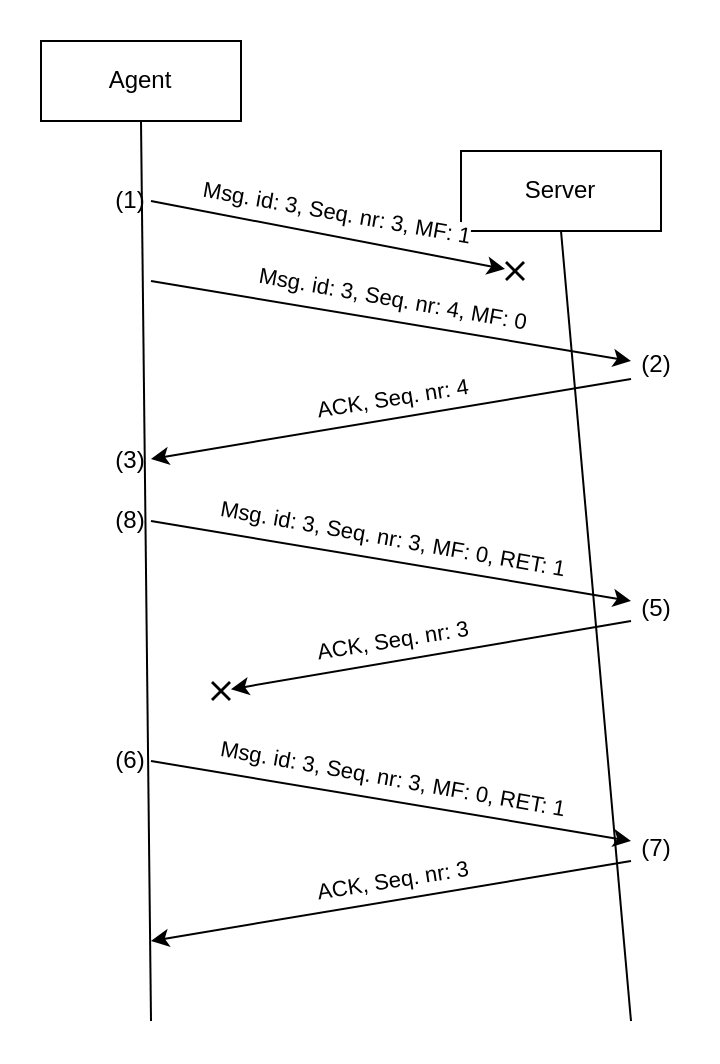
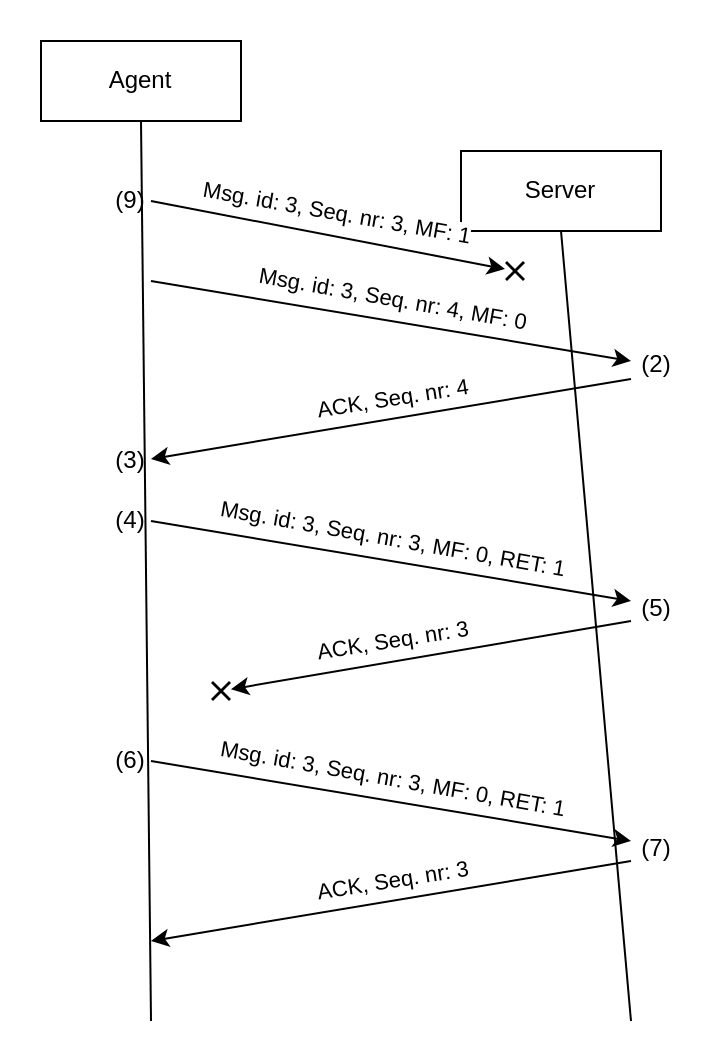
  <mxCell id="0" />
  <mxCell id="1" parent="0" />
  <mxCell id="2" value="Agent" style="rounded=0;whiteSpace=wrap;html=1;" parent="1" vertex="1"><mxGeometry x="20" y="20" width="100" height="40" as="geometry" /></mxCell>
  <mxCell id="3" value="Server" style="rounded=0;whiteSpace=wrap;html=1;" parent="1" vertex="1"><mxGeometry x="230" y="75" width="100" height="40" as="geometry" /></mxCell>
  <mxCell id="4" value="" style="endArrow=none;html=1;rounded=0;exitX=0.5;exitY=1;exitDx=0;exitDy=0;" parent="1" source="2" edge="1"><mxGeometry width="50" height="50" relative="1" as="geometry"><mxPoint x="245" y="230" as="sourcePoint" /><mxPoint x="75" y="510" as="targetPoint" /></mxGeometry></mxCell>
  <mxCell id="5" value="" style="endArrow=none;html=1;rounded=0;exitX=0.5;exitY=1;exitDx=0;exitDy=0;" parent="1" source="3" edge="1"><mxGeometry width="50" height="50" relative="1" as="geometry"><mxPoint x="245" y="230" as="sourcePoint" /><mxPoint x="315" y="510" as="targetPoint" /></mxGeometry></mxCell>
- <mxCell id="6" value="(1)" style="text;html=1;align=center;verticalAlign=middle;whiteSpace=wrap;rounded=0;" parent="1" vertex="1"><mxGeometry x="55" y="90" width="20" height="20" as="geometry" /></mxCell>
+ <mxCell id="6" value="(9)" style="text;html=1;align=center;verticalAlign=middle;whiteSpace=wrap;rounded=0;" parent="1" vertex="1"><mxGeometry x="55" y="90" width="20" height="20" as="geometry" /></mxCell>
  <mxCell id="7" value="" style="endArrow=classic;html=1;rounded=0;" parent="1" edge="1"><mxGeometry width="50" height="50" relative="1" as="geometry"><mxPoint x="315" y="189" as="sourcePoint" /><mxPoint x="75" y="229" as="targetPoint" /></mxGeometry></mxCell>
  <mxCell id="8" value="ACK, Seq. nr: 4" style="edgeLabel;html=1;align=center;verticalAlign=middle;resizable=0;points=[];rotation=351;" parent="1" vertex="1" connectable="0"><mxGeometry x="195" y="198.997" as="geometry" /></mxCell>
  <mxCell id="9" value="" style="endArrow=classic;html=1;rounded=0;" edge="1" parent="1" target="11"><mxGeometry width="50" height="50" relative="1" as="geometry"><mxPoint x="75" y="100" as="sourcePoint" /><mxPoint x="315" y="140" as="targetPoint" /></mxGeometry></mxCell>
  <mxCell id="10" value="Msg. id: 3, Seq. nr: 3, MF: 1" style="edgeLabel;html=1;align=center;verticalAlign=middle;resizable=0;points=[];rotation=10;" vertex="1" connectable="0" parent="9"><mxGeometry x="-0.123" y="-1" relative="1" as="geometry"><mxPoint x="15" y="-10" as="offset" /></mxGeometry></mxCell>
  <mxCell id="11" value="" style="shape=mxgraph.mockup.markup.redX;fillColor=#000000;html=1;shadow=0;whiteSpace=wrap;strokeColor=none;" vertex="1" parent="1"><mxGeometry x="252" y="130" width="10" height="10" as="geometry" /></mxCell>
  <mxCell id="12" value="" style="endArrow=classic;html=1;rounded=0;" edge="1" parent="1"><mxGeometry width="50" height="50" relative="1" as="geometry"><mxPoint x="75" y="140" as="sourcePoint" /><mxPoint x="315" y="180" as="targetPoint" /></mxGeometry></mxCell>
  <mxCell id="13" value="Msg. id: 3, Seq. nr: 4, MF: 0" style="edgeLabel;html=1;align=center;verticalAlign=middle;resizable=0;points=[];rotation=10;" vertex="1" connectable="0" parent="12"><mxGeometry x="-0.123" y="-1" relative="1" as="geometry"><mxPoint x="15" y="-10" as="offset" /></mxGeometry></mxCell>
  <mxCell id="14" value="(2)" style="text;html=1;align=center;verticalAlign=middle;whiteSpace=wrap;rounded=0;" vertex="1" parent="1"><mxGeometry x="318" y="172" width="20" height="20" as="geometry" /></mxCell>
  <mxCell id="15" value="(3)" style="text;html=1;align=center;verticalAlign=middle;whiteSpace=wrap;rounded=0;" vertex="1" parent="1"><mxGeometry x="55" y="220" width="20" height="20" as="geometry" /></mxCell>
  <mxCell id="16" value="" style="endArrow=classic;html=1;rounded=0;" edge="1" parent="1"><mxGeometry width="50" height="50" relative="1" as="geometry"><mxPoint x="75" y="260" as="sourcePoint" /><mxPoint x="315" y="300" as="targetPoint" /></mxGeometry></mxCell>
  <mxCell id="17" value="Msg. id: 3, Seq. nr: 3, MF: 0, RET: 1" style="edgeLabel;html=1;align=center;verticalAlign=middle;resizable=0;points=[];rotation=10;" vertex="1" connectable="0" parent="16"><mxGeometry x="-0.123" y="-1" relative="1" as="geometry"><mxPoint x="15" y="-10" as="offset" /></mxGeometry></mxCell>
- <mxCell id="18" value="(8)" style="text;html=1;align=center;verticalAlign=middle;whiteSpace=wrap;rounded=0;" vertex="1" parent="1"><mxGeometry x="55" y="250" width="20" height="20" as="geometry" /></mxCell>
+ <mxCell id="18" value="(4)" style="text;html=1;align=center;verticalAlign=middle;whiteSpace=wrap;rounded=0;" vertex="1" parent="1"><mxGeometry x="55" y="250" width="20" height="20" as="geometry" /></mxCell>
  <mxCell id="19" value="(5)" style="text;html=1;align=center;verticalAlign=middle;whiteSpace=wrap;rounded=0;" vertex="1" parent="1"><mxGeometry x="318" y="294" width="20" height="20" as="geometry" /></mxCell>
  <mxCell id="20" value="ACK, Seq. nr: 3" style="edgeLabel;html=1;align=center;verticalAlign=middle;resizable=0;points=[];rotation=351;" vertex="1" connectable="0" parent="1"><mxGeometry x="195" y="319.997" as="geometry" /></mxCell>
  <mxCell id="21" value="" style="endArrow=classic;html=1;rounded=0;" edge="1" parent="1" target="22"><mxGeometry width="50" height="50" relative="1" as="geometry"><mxPoint x="315" y="310" as="sourcePoint" /><mxPoint x="75" y="350" as="targetPoint" /></mxGeometry></mxCell>
  <mxCell id="22" value="" style="shape=mxgraph.mockup.markup.redX;fillColor=#000000;html=1;shadow=0;whiteSpace=wrap;strokeColor=none;" vertex="1" parent="1"><mxGeometry x="105" y="340" width="10" height="10" as="geometry" /></mxCell>
  <mxCell id="23" value="" style="endArrow=classic;html=1;rounded=0;" edge="1" parent="1"><mxGeometry width="50" height="50" relative="1" as="geometry"><mxPoint x="75" y="380" as="sourcePoint" /><mxPoint x="315" y="420" as="targetPoint" /></mxGeometry></mxCell>
  <mxCell id="24" value="Msg. id: 3, Seq. nr: 3, MF: 0, RET: 1" style="edgeLabel;html=1;align=center;verticalAlign=middle;resizable=0;points=[];rotation=10;" vertex="1" connectable="0" parent="23"><mxGeometry x="-0.123" y="-1" relative="1" as="geometry"><mxPoint x="15" y="-10" as="offset" /></mxGeometry></mxCell>
  <mxCell id="25" value="(6)" style="text;html=1;align=center;verticalAlign=middle;whiteSpace=wrap;rounded=0;" vertex="1" parent="1"><mxGeometry x="55" y="370" width="20" height="20" as="geometry" /></mxCell>
  <mxCell id="26" value="(7)" style="text;html=1;align=center;verticalAlign=middle;whiteSpace=wrap;rounded=0;" vertex="1" parent="1"><mxGeometry x="318" y="414" width="20" height="20" as="geometry" /></mxCell>
  <mxCell id="27" value="" style="endArrow=classic;html=1;rounded=0;" edge="1" parent="1"><mxGeometry width="50" height="50" relative="1" as="geometry"><mxPoint x="315" y="430" as="sourcePoint" /><mxPoint x="75" y="470" as="targetPoint" /></mxGeometry></mxCell>
  <mxCell id="28" value="ACK, Seq. nr: 3" style="edgeLabel;html=1;align=center;verticalAlign=middle;resizable=0;points=[];rotation=351;" vertex="1" connectable="0" parent="1"><mxGeometry x="195" y="439.997" as="geometry" /></mxCell>
